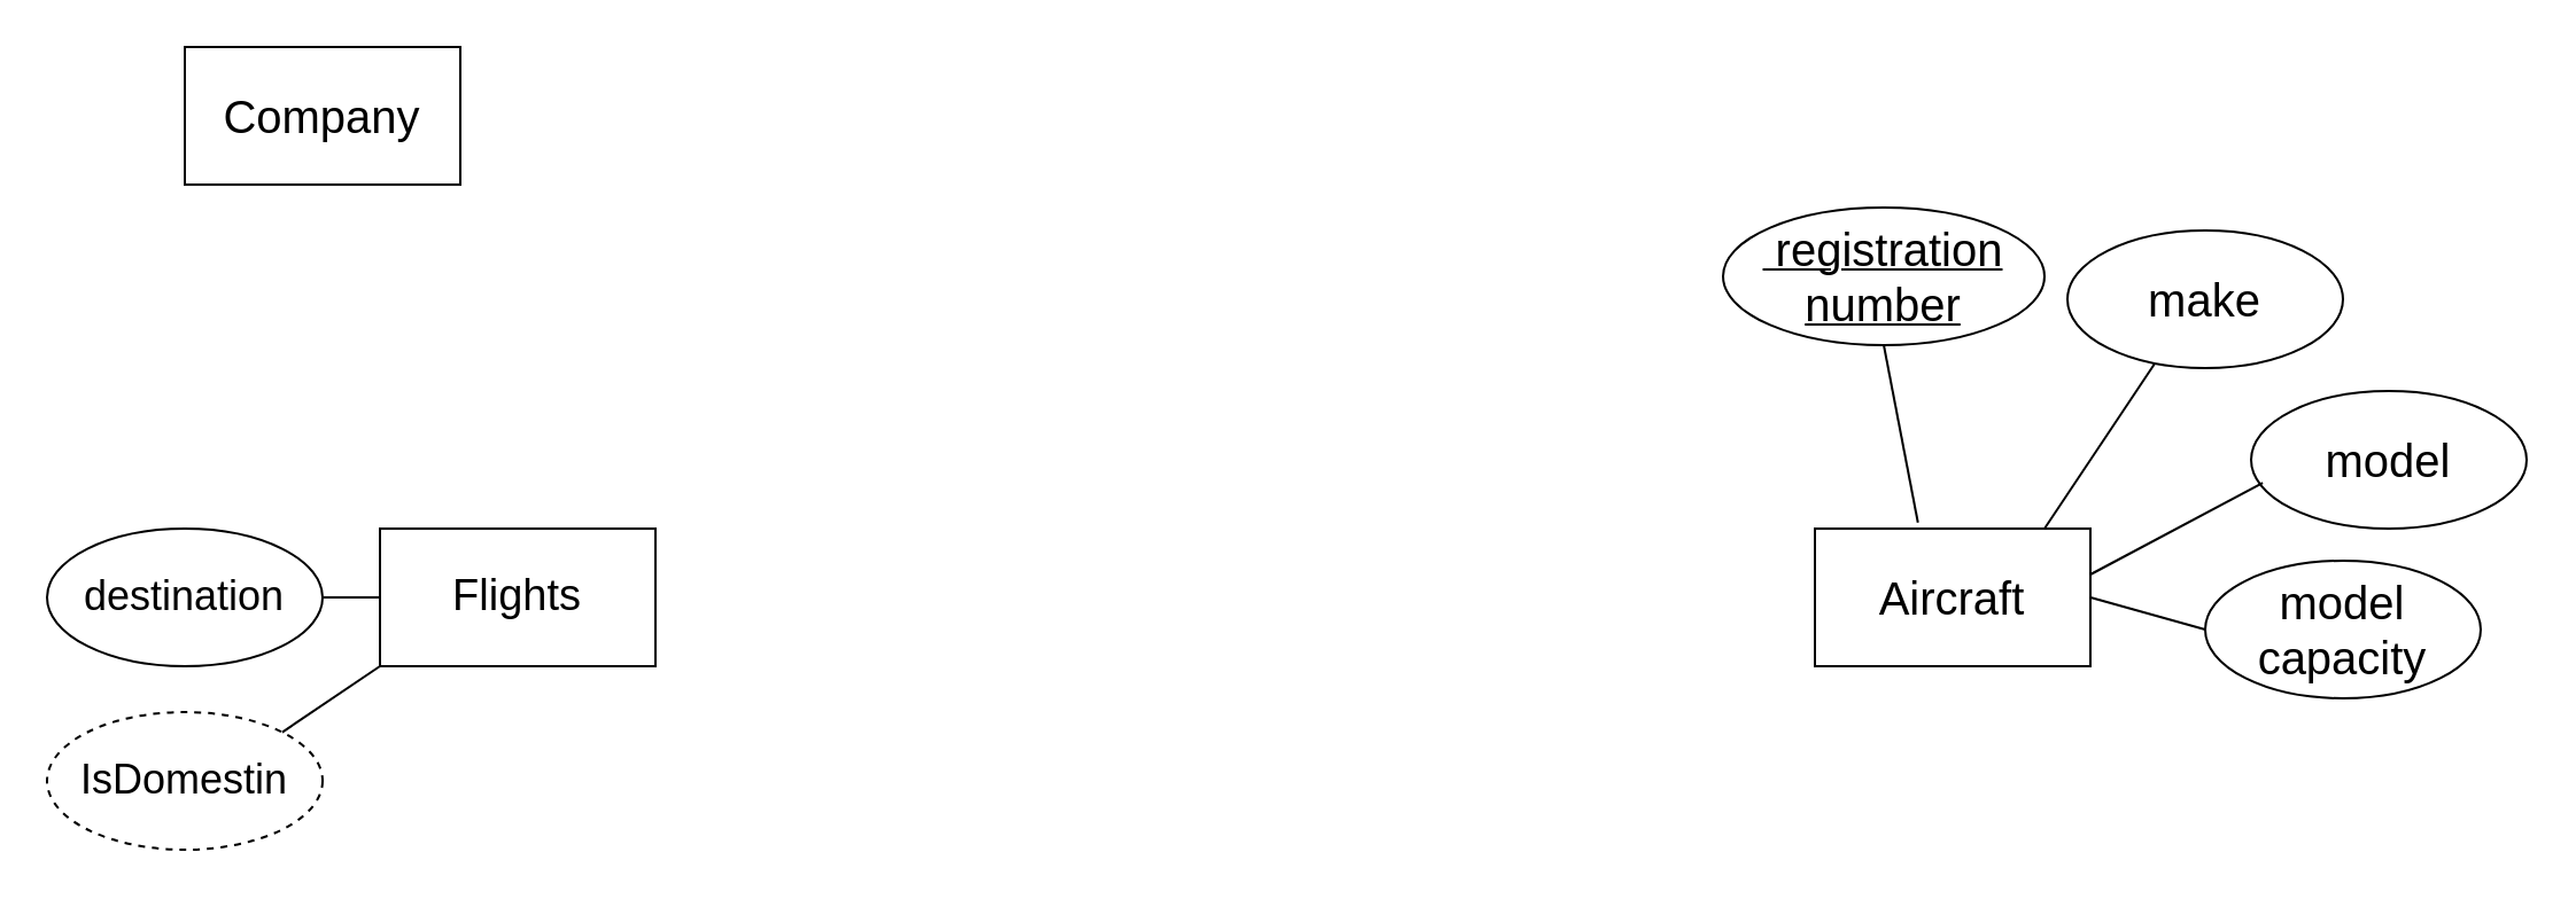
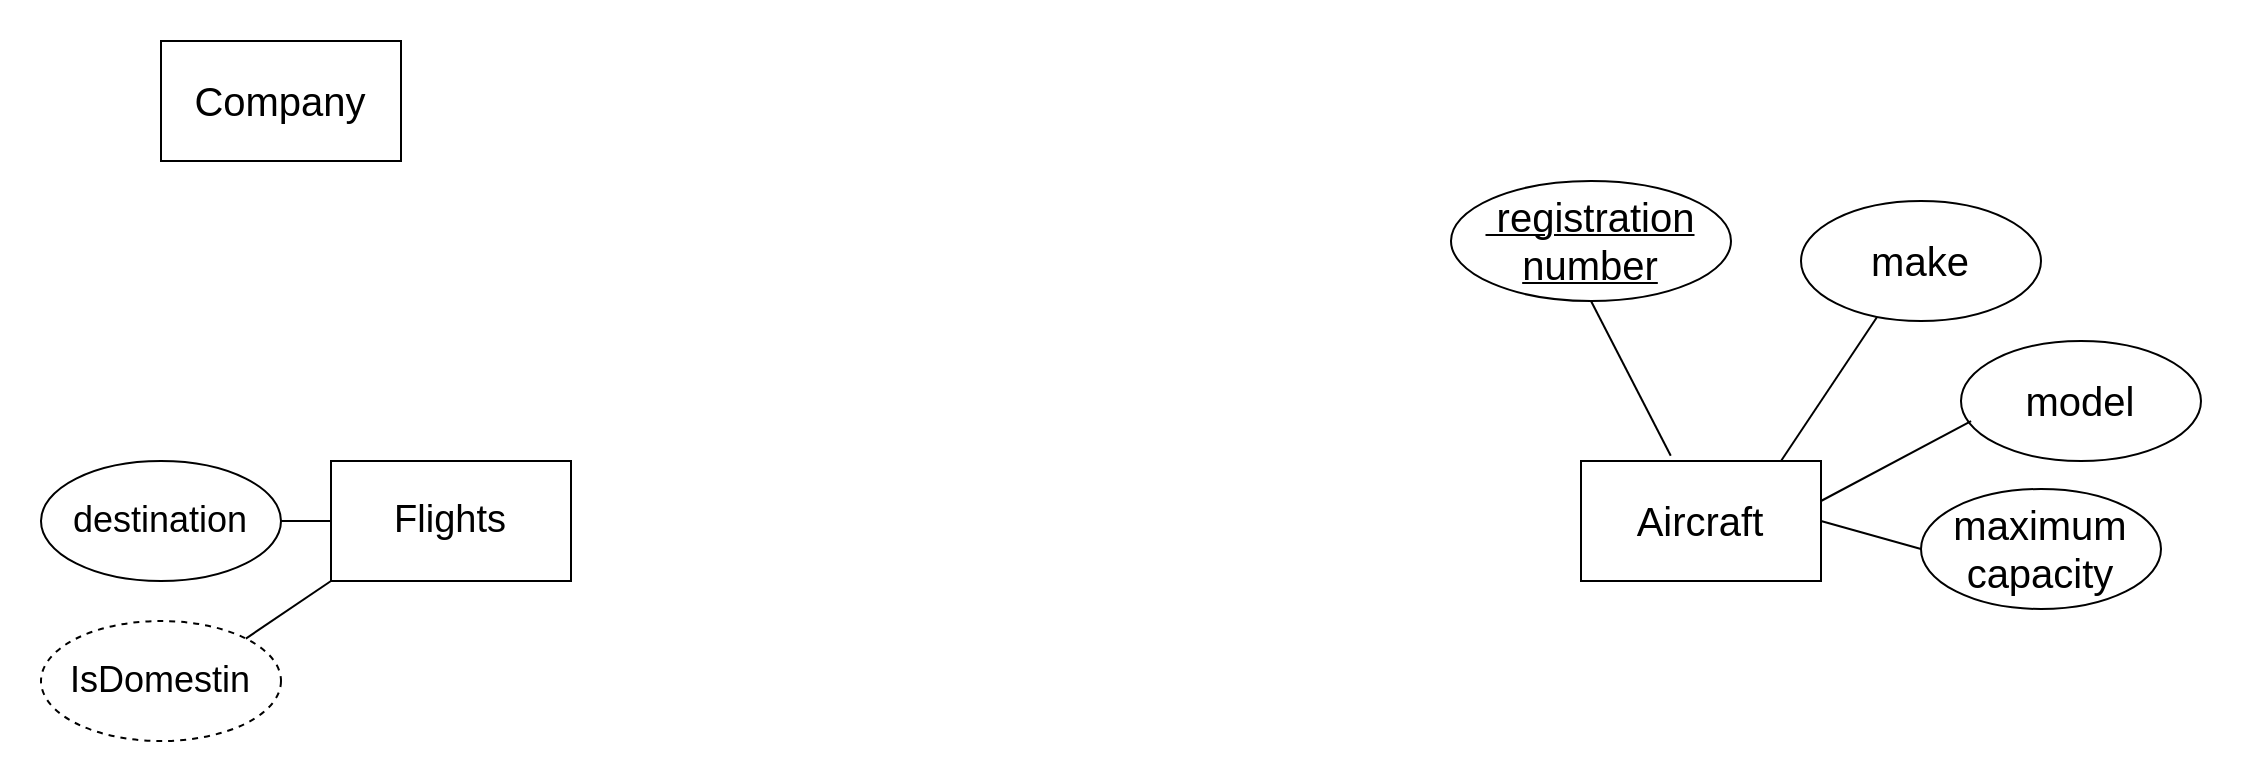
  <mxCell id="0" />
  <mxCell id="1" parent="0" />
  <mxCell id="2" value="&lt;font style=&quot;font-size: 20px&quot;&gt;Company&lt;/font&gt;" style="rounded=0;whiteSpace=wrap;html=1;" vertex="1" parent="1"><mxGeometry x="80" y="20" width="120" height="60" as="geometry" /></mxCell>
  <mxCell id="3" value="&lt;font style=&quot;font-size: 20px&quot;&gt;Aircraft&lt;/font&gt;" style="rounded=0;whiteSpace=wrap;html=1;" vertex="1" parent="1"><mxGeometry x="790" y="230" width="120" height="60" as="geometry" /></mxCell>
- <mxCell id="4" value="&lt;u&gt;&lt;font style=&quot;font-size: 20px&quot;&gt;&amp;nbsp;registration number&lt;/font&gt;&lt;/u&gt;" style="ellipse;whiteSpace=wrap;html=1;" vertex="1" parent="1"><mxGeometry x="750" y="90" width="140" height="60" as="geometry" /></mxCell>
+ <mxCell id="4" value="&lt;u&gt;&lt;font style=&quot;font-size: 20px&quot;&gt;&amp;nbsp;registration number&lt;/font&gt;&lt;/u&gt;" style="ellipse;whiteSpace=wrap;html=1;" vertex="1" parent="1"><mxGeometry x="725" y="90" width="140" height="60" as="geometry" /></mxCell>
  <mxCell id="5" value="" style="endArrow=none;html=1;rounded=0;entryX=0.5;entryY=1;entryDx=0;entryDy=0;exitX=0.374;exitY=-0.044;exitDx=0;exitDy=0;exitPerimeter=0;" edge="1" parent="1" source="3" target="4"><mxGeometry width="50" height="50" relative="1" as="geometry"><mxPoint x="850" y="230" as="sourcePoint" /><mxPoint x="900" y="180" as="targetPoint" /></mxGeometry></mxCell>
  <mxCell id="6" value="&lt;font style=&quot;font-size: 20px&quot;&gt;make&lt;/font&gt;" style="ellipse;whiteSpace=wrap;html=1;" vertex="1" parent="1"><mxGeometry x="900" y="100" width="120" height="60" as="geometry" /></mxCell>
  <mxCell id="7" value="&lt;font style=&quot;font-size: 20px&quot;&gt;model&lt;/font&gt;" style="ellipse;whiteSpace=wrap;html=1;" vertex="1" parent="1"><mxGeometry x="980" y="170" width="120" height="60" as="geometry" /></mxCell>
- <mxCell id="8" value="&lt;font style=&quot;font-size: 20px&quot;&gt;model capacity&lt;/font&gt;" style="ellipse;whiteSpace=wrap;html=1;" vertex="1" parent="1"><mxGeometry x="960" y="244" width="120" height="60" as="geometry" /></mxCell>
+ <mxCell id="8" value="&lt;font style=&quot;font-size: 20px&quot;&gt;maximum capacity&lt;/font&gt;" style="ellipse;whiteSpace=wrap;html=1;" vertex="1" parent="1"><mxGeometry x="960" y="244" width="120" height="60" as="geometry" /></mxCell>
  <mxCell id="9" value="" style="endArrow=none;html=1;rounded=0;entryX=0.317;entryY=0.967;entryDx=0;entryDy=0;entryPerimeter=0;" edge="1" parent="1" target="6"><mxGeometry width="50" height="50" relative="1" as="geometry"><mxPoint x="890" y="230" as="sourcePoint" /><mxPoint x="940" y="180" as="targetPoint" /></mxGeometry></mxCell>
  <mxCell id="10" value="" style="endArrow=none;html=1;rounded=0;entryX=0.042;entryY=0.667;entryDx=0;entryDy=0;entryPerimeter=0;" edge="1" parent="1" target="7"><mxGeometry width="50" height="50" relative="1" as="geometry"><mxPoint x="910" y="250" as="sourcePoint" /><mxPoint x="960" y="200" as="targetPoint" /></mxGeometry></mxCell>
  <mxCell id="11" value="" style="endArrow=none;html=1;rounded=0;entryX=0;entryY=0.5;entryDx=0;entryDy=0;" edge="1" parent="1" target="8"><mxGeometry width="50" height="50" relative="1" as="geometry"><mxPoint x="910" y="260" as="sourcePoint" /><mxPoint x="960" y="210" as="targetPoint" /></mxGeometry></mxCell>
  <mxCell id="12" value="&lt;font style=&quot;font-size: 19px&quot;&gt;Flights&lt;/font&gt;" style="rounded=0;whiteSpace=wrap;html=1;" vertex="1" parent="1"><mxGeometry x="165" y="230" width="120" height="60" as="geometry" /></mxCell>
  <mxCell id="13" value="&lt;font style=&quot;font-size: 18px&quot;&gt;destination&lt;/font&gt;" style="ellipse;whiteSpace=wrap;html=1;" vertex="1" parent="1"><mxGeometry x="20" y="230" width="120" height="60" as="geometry" /></mxCell>
  <mxCell id="14" value="" style="endArrow=none;html=1;rounded=0;fontSize=20;" edge="1" parent="1" target="12"><mxGeometry width="50" height="50" relative="1" as="geometry"><mxPoint x="140" y="260" as="sourcePoint" /><mxPoint x="190" y="210" as="targetPoint" /></mxGeometry></mxCell>
  <mxCell id="15" value="&lt;span style=&quot;font-size: 18px&quot;&gt;IsDomestin&lt;/span&gt;" style="ellipse;whiteSpace=wrap;html=1;dashed=1;" vertex="1" parent="1"><mxGeometry x="20" y="310" width="120" height="60" as="geometry" /></mxCell>
  <mxCell id="16" value="" style="endArrow=none;html=1;rounded=0;fontSize=20;entryX=0;entryY=1;entryDx=0;entryDy=0;exitX=1;exitY=0;exitDx=0;exitDy=0;" edge="1" parent="1" source="15" target="12"><mxGeometry width="50" height="50" relative="1" as="geometry"><mxPoint x="130" y="400" as="sourcePoint" /><mxPoint x="180" y="350" as="targetPoint" /></mxGeometry></mxCell>
